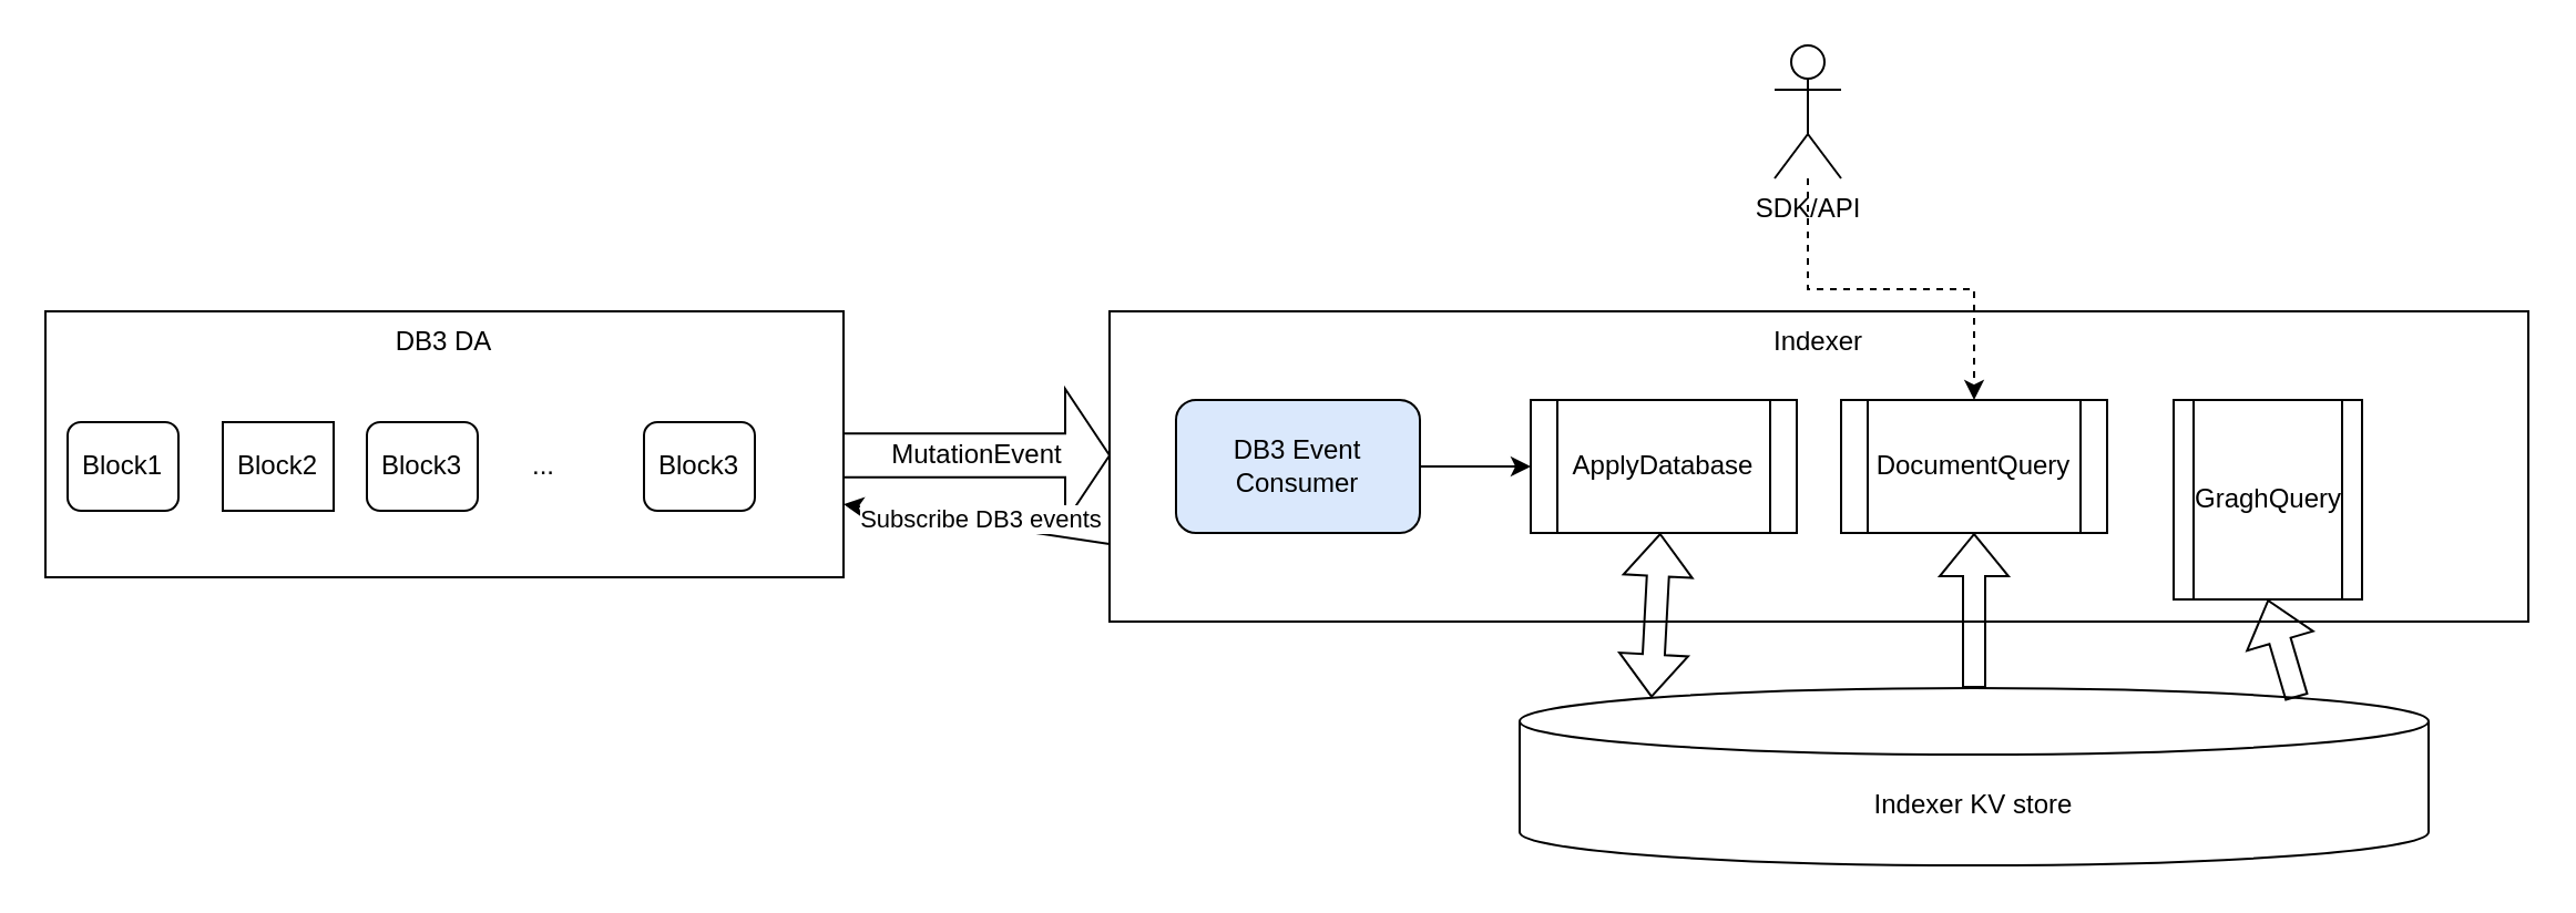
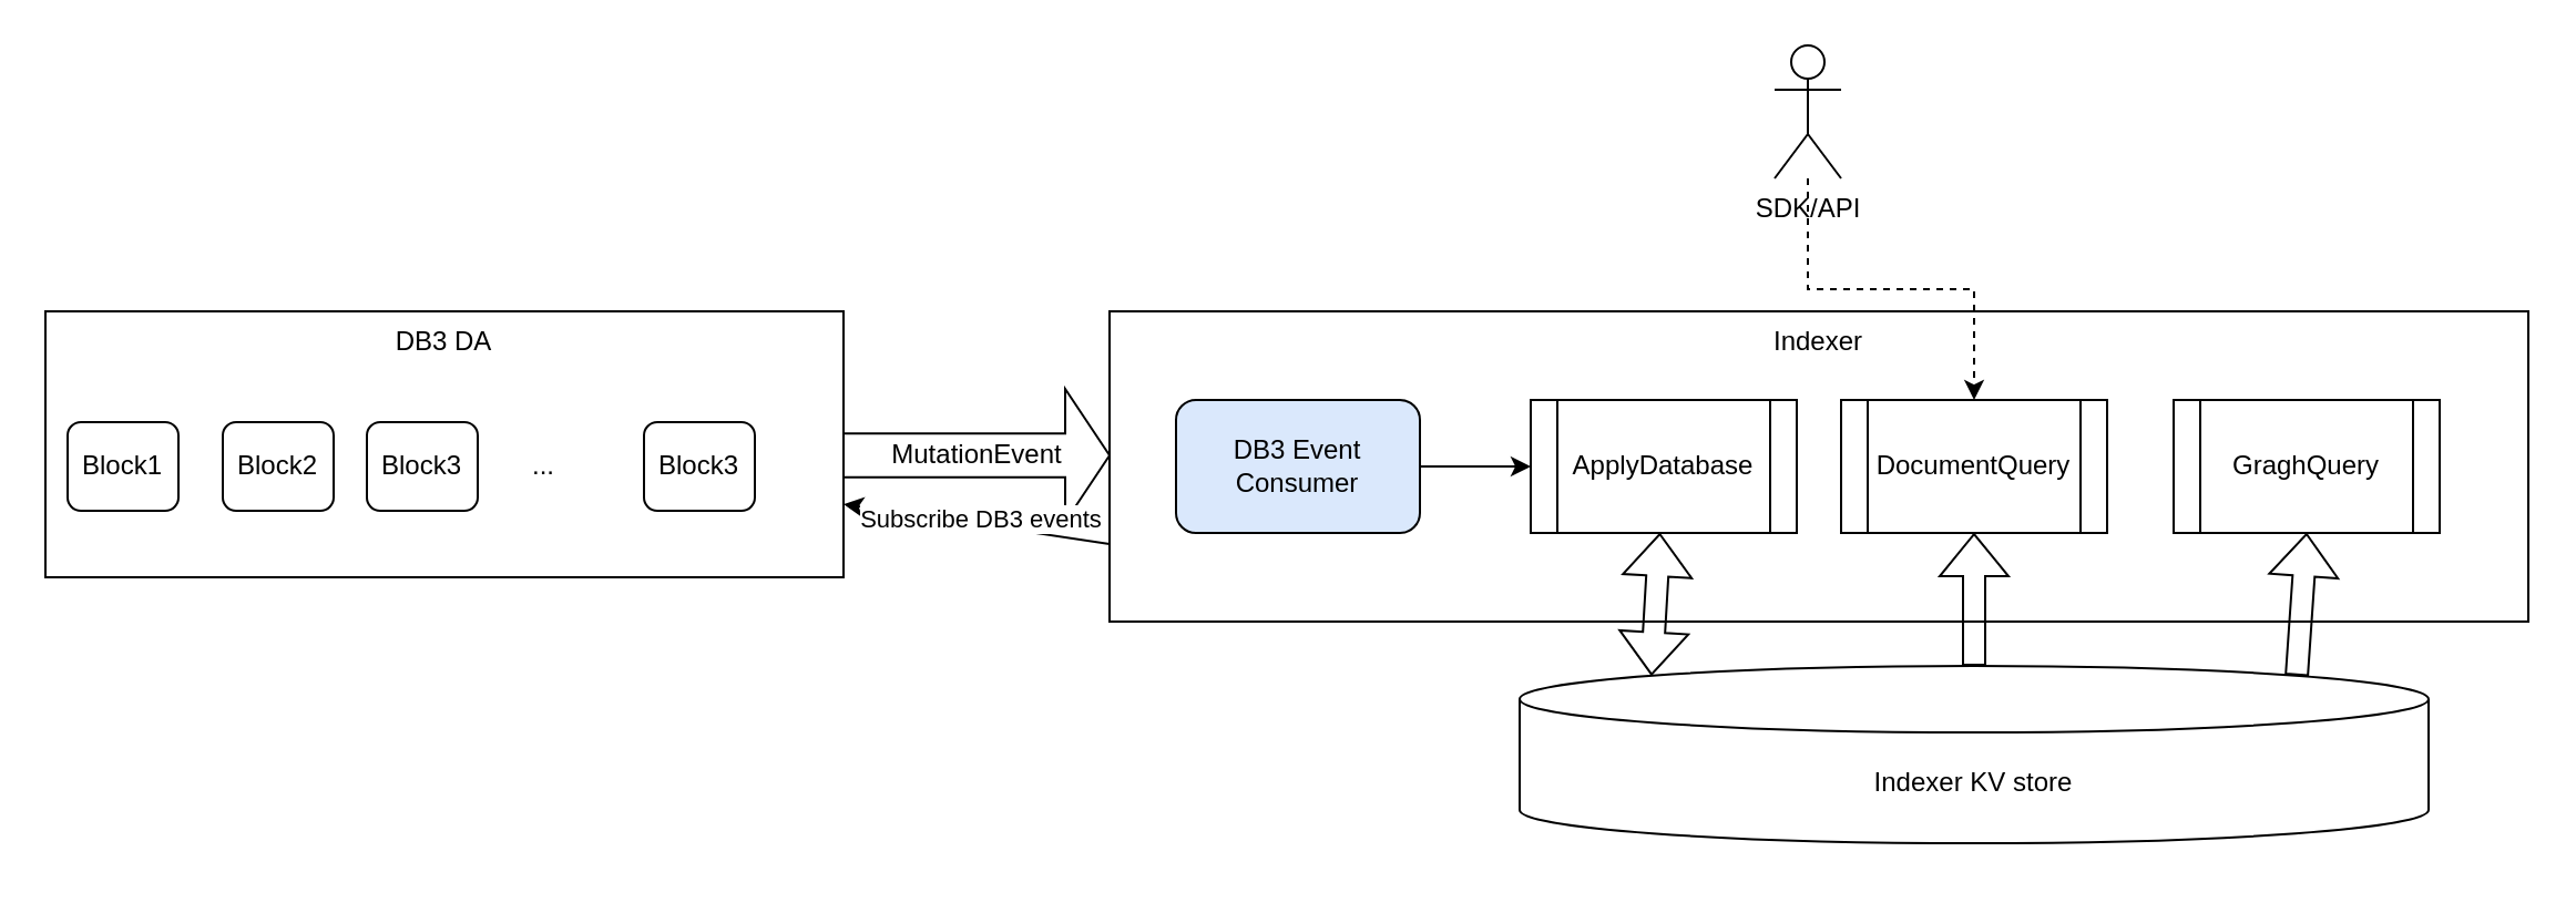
  <mxCell id="0" />
  <mxCell id="1" parent="0" />
  <mxCell id="2" value="DB3 DA" style="rounded=0;whiteSpace=wrap;html=1;verticalAlign=top;" vertex="1" parent="1"><mxGeometry x="20" y="140" width="360" height="120" as="geometry" /></mxCell>
  <mxCell id="3" value="Block1" style="rounded=1;whiteSpace=wrap;html=1;" vertex="1" parent="1"><mxGeometry x="30" y="190" width="50" height="40" as="geometry" /></mxCell>
- <mxCell id="4" value="Block2" style="whiteSpace=wrap;html=1;rounded=0;" vertex="1" parent="1"><mxGeometry x="100" y="190" width="50" height="40" as="geometry" /></mxCell>
+ <mxCell id="4" value="Block2" style="rounded=1;whiteSpace=wrap;html=1;" vertex="1" parent="1"><mxGeometry x="100" y="190" width="50" height="40" as="geometry" /></mxCell>
  <mxCell id="5" value="Block3" style="rounded=1;whiteSpace=wrap;html=1;" vertex="1" parent="1"><mxGeometry x="165" y="190" width="50" height="40" as="geometry" /></mxCell>
  <mxCell id="6" value="Block3" style="rounded=1;whiteSpace=wrap;html=1;" vertex="1" parent="1"><mxGeometry x="290" y="190" width="50" height="40" as="geometry" /></mxCell>
  <mxCell id="7" value="..." style="text;html=1;strokeColor=none;fillColor=none;align=center;verticalAlign=middle;whiteSpace=wrap;rounded=0;" vertex="1" parent="1"><mxGeometry x="215" y="195" width="60" height="30" as="geometry" /></mxCell>
  <mxCell id="8" value="MutationEvent" style="html=1;shadow=0;dashed=0;align=center;verticalAlign=middle;shape=mxgraph.arrows2.arrow;dy=0.67;dx=20;notch=0;" vertex="1" parent="1"><mxGeometry x="380" y="175" width="120" height="60" as="geometry" /></mxCell>
  <mxCell id="9" value="Indexer" style="rounded=0;whiteSpace=wrap;html=1;verticalAlign=top;" vertex="1" parent="1"><mxGeometry x="500" y="140" width="640" height="140" as="geometry" /></mxCell>
  <mxCell id="10" value="" style="endArrow=classic;html=1;rounded=0;exitX=0;exitY=0.75;exitDx=0;exitDy=0;" edge="1" parent="1" source="9" target="2"><mxGeometry width="50" height="50" relative="1" as="geometry"><mxPoint x="390" y="340" as="sourcePoint" /><mxPoint x="440" y="290" as="targetPoint" /></mxGeometry></mxCell>
  <mxCell id="11" value="Subscribe DB3 events" style="edgeLabel;html=1;align=center;verticalAlign=middle;resizable=0;points=[];" vertex="1" connectable="0" parent="10"><mxGeometry x="-0.008" y="-3" relative="1" as="geometry"><mxPoint as="offset" /></mxGeometry></mxCell>
  <mxCell id="12" value="DB3 Event Consumer" style="rounded=1;whiteSpace=wrap;html=1;fillColor=#dae8fc;" vertex="1" parent="1"><mxGeometry x="530" y="180" width="110" height="60" as="geometry" /></mxCell>
- <mxCell id="13" value="Indexer KV store" style="shape=cylinder3;whiteSpace=wrap;html=1;boundedLbl=1;backgroundOutline=1;size=15;" vertex="1" parent="1"><mxGeometry x="685" y="310" width="410" height="80" as="geometry" /></mxCell>
+ <mxCell id="13" value="Indexer KV store" style="shape=cylinder3;whiteSpace=wrap;html=1;boundedLbl=1;backgroundOutline=1;size=15;" vertex="1" parent="1"><mxGeometry x="685" y="300" width="410" height="80" as="geometry" /></mxCell>
  <mxCell id="14" value="ApplyDatabase" style="shape=process;whiteSpace=wrap;html=1;backgroundOutline=1;" vertex="1" parent="1"><mxGeometry x="690" y="180" width="120" height="60" as="geometry" /></mxCell>
  <mxCell id="15" value="" style="shape=flexArrow;endArrow=classic;startArrow=classic;html=1;rounded=0;entryX=0.145;entryY=0;entryDx=0;entryDy=4.35;entryPerimeter=0;" edge="1" parent="1" source="14" target="13"><mxGeometry width="100" height="100" relative="1" as="geometry"><mxPoint x="840" y="370" as="sourcePoint" /><mxPoint x="940" y="270" as="targetPoint" /></mxGeometry></mxCell>
  <mxCell id="16" value="DocumentQuery" style="shape=process;whiteSpace=wrap;html=1;backgroundOutline=1;" vertex="1" parent="1"><mxGeometry x="830" y="180" width="120" height="60" as="geometry" /></mxCell>
- <mxCell id="17" value="GraghQuery" style="shape=process;whiteSpace=wrap;html=1;backgroundOutline=1;" vertex="1" parent="1"><mxGeometry x="980" y="180" width="85" height="90" as="geometry" /></mxCell>
+ <mxCell id="17" value="GraghQuery" style="shape=process;whiteSpace=wrap;html=1;backgroundOutline=1;" vertex="1" parent="1"><mxGeometry x="980" y="180" width="120" height="60" as="geometry" /></mxCell>
  <mxCell id="18" value="" style="edgeStyle=orthogonalEdgeStyle;rounded=0;orthogonalLoop=1;jettySize=auto;html=1;dashed=1;" edge="1" parent="1" source="19" target="16"><mxGeometry relative="1" as="geometry" /></mxCell>
  <mxCell id="19" value="SDK/API" style="shape=umlActor;verticalLabelPosition=bottom;verticalAlign=top;html=1;outlineConnect=0;" vertex="1" parent="1"><mxGeometry x="800" y="20" width="30" height="60" as="geometry" /></mxCell>
  <mxCell id="20" value="" style="endArrow=classic;html=1;rounded=0;" edge="1" parent="1" target="14"><mxGeometry width="50" height="50" relative="1" as="geometry"><mxPoint x="640" y="210" as="sourcePoint" /><mxPoint x="690" y="160" as="targetPoint" /></mxGeometry></mxCell>
  <mxCell id="21" value="" style="shape=flexArrow;endArrow=classic;html=1;rounded=0;exitX=0.5;exitY=0;exitDx=0;exitDy=0;exitPerimeter=0;" edge="1" parent="1" source="13" target="16"><mxGeometry width="50" height="50" relative="1" as="geometry"><mxPoint x="860" y="360" as="sourcePoint" /><mxPoint x="910" y="310" as="targetPoint" /></mxGeometry></mxCell>
  <mxCell id="22" value="" style="shape=flexArrow;endArrow=classic;html=1;rounded=0;entryX=0.5;entryY=1;entryDx=0;entryDy=0;exitX=0.855;exitY=0;exitDx=0;exitDy=4.35;exitPerimeter=0;" edge="1" parent="1" source="13" target="17"><mxGeometry width="50" height="50" relative="1" as="geometry"><mxPoint x="990" y="310" as="sourcePoint" /><mxPoint x="1040" y="260" as="targetPoint" /></mxGeometry></mxCell>
